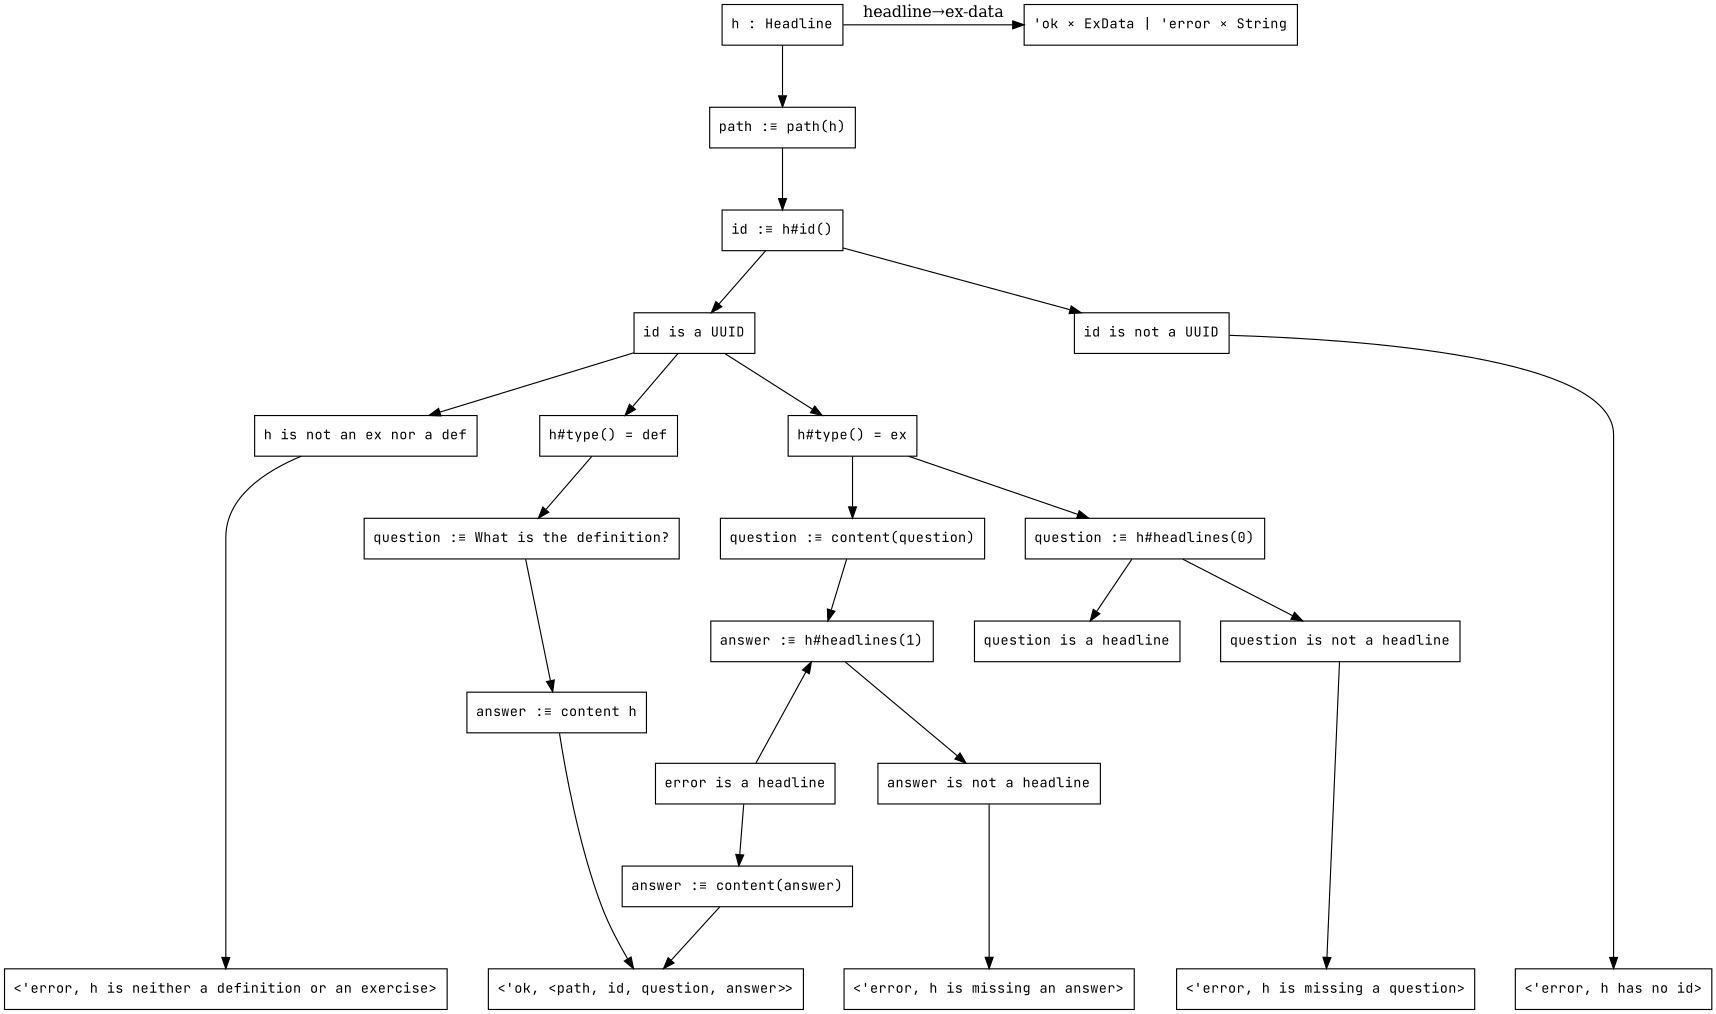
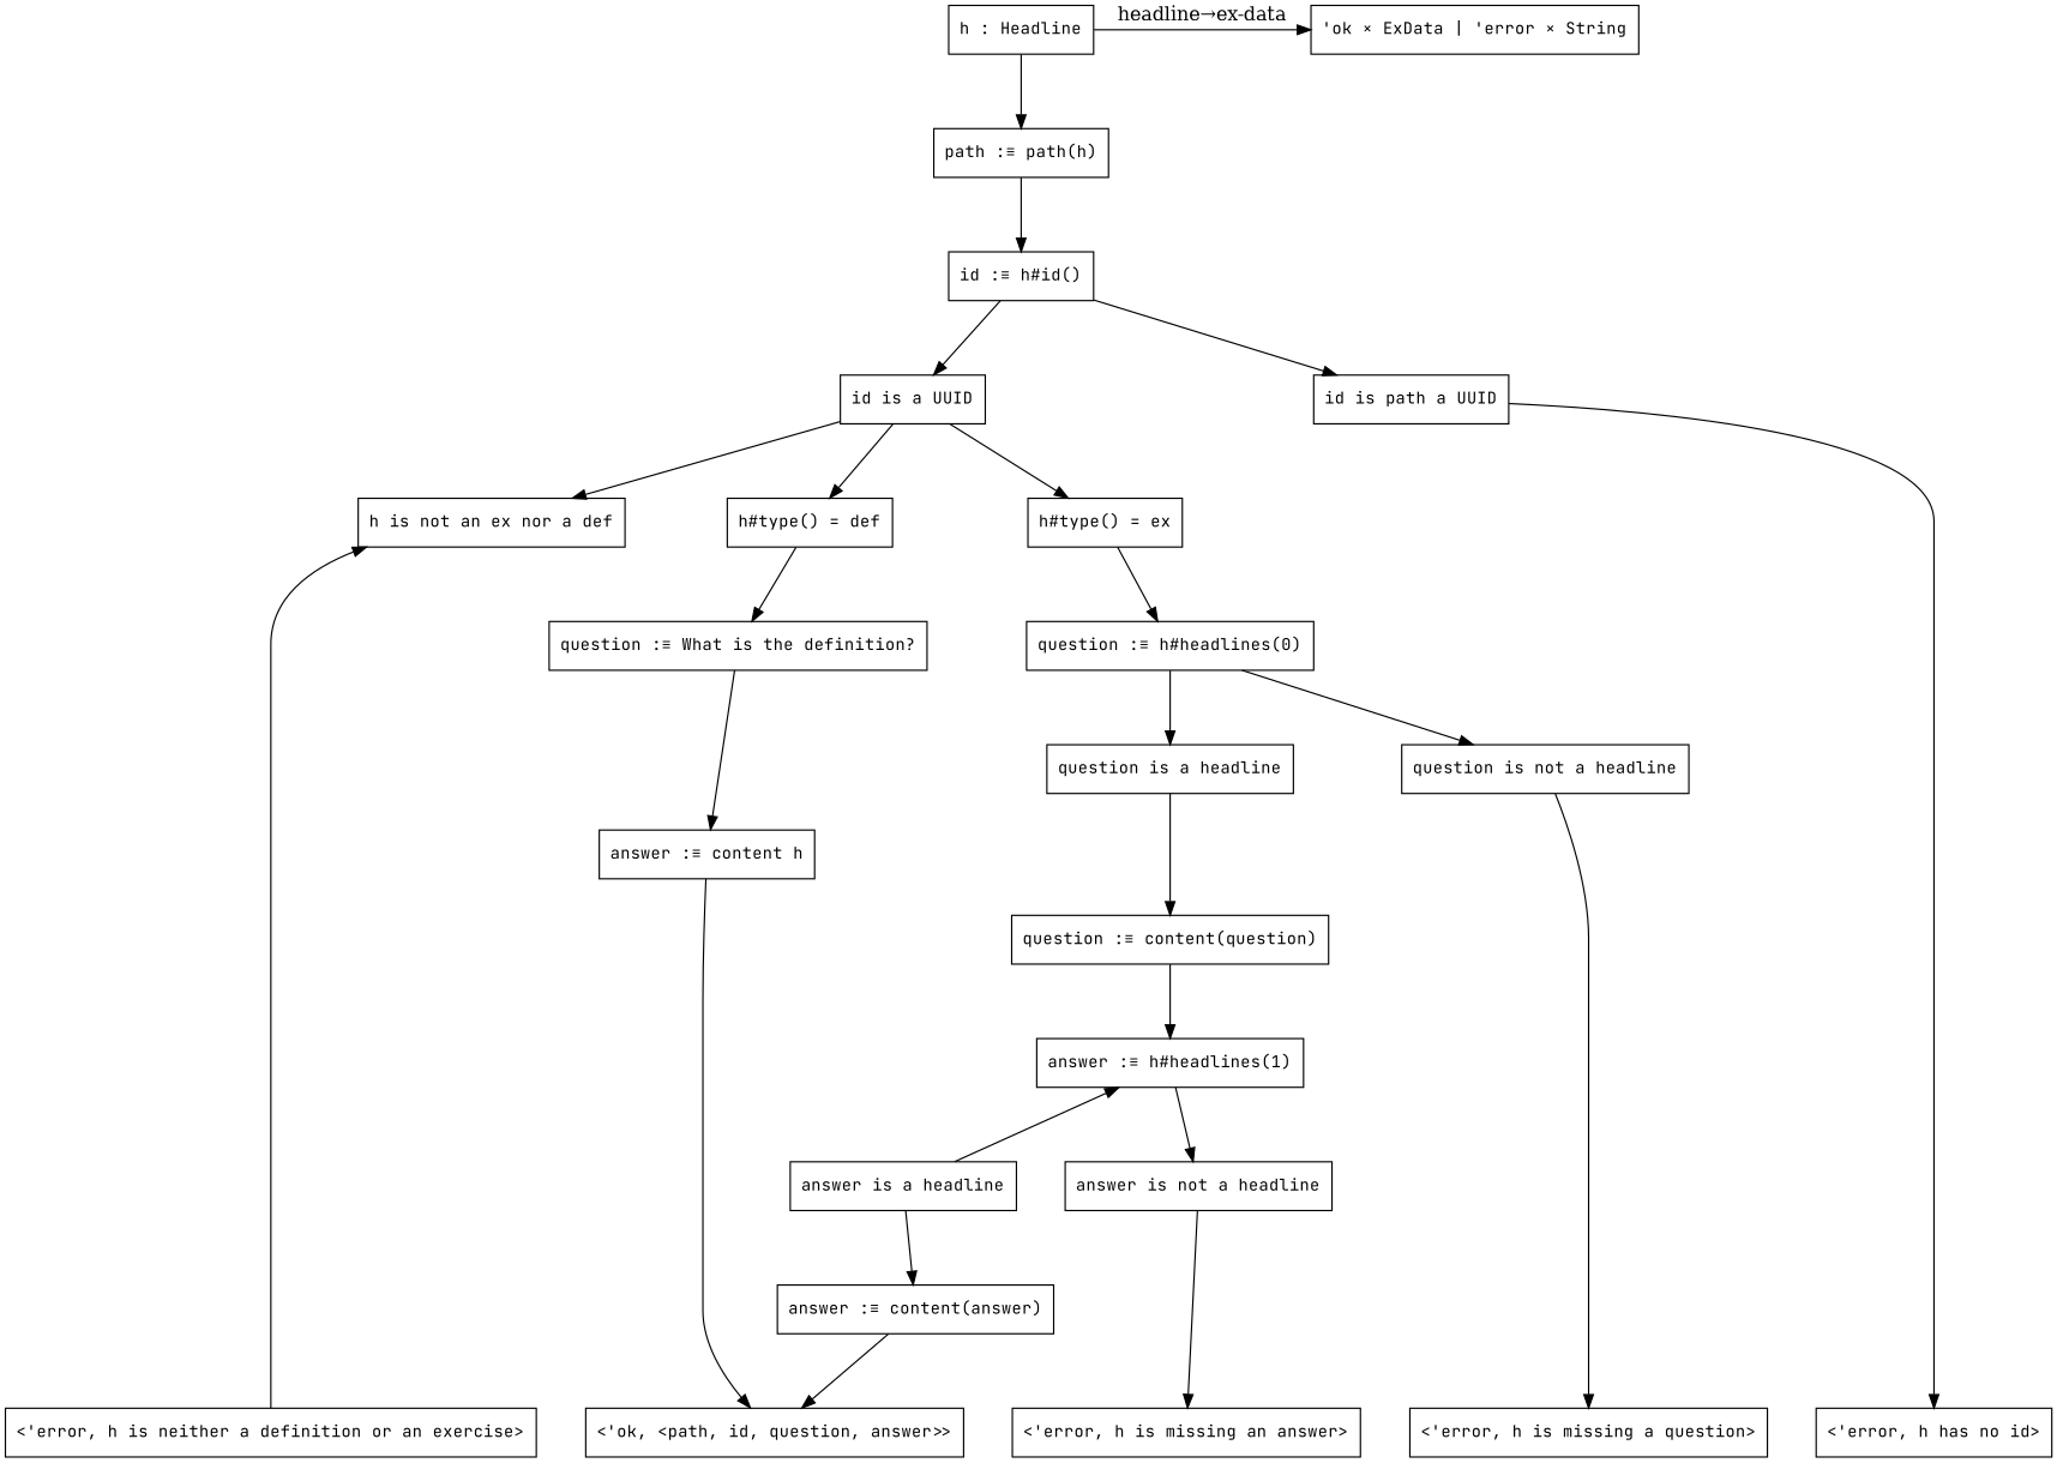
  digraph {
    nodesep=0.5
    ranksep=0.75
    node [fontname="JetBrains Mono" fontsize=12 shape=rect]
    "h : Headline"
    "'ok × ExData | 'error × String"
    "id is a UUID"
-   "id is not a UUID"
+   "id is not a UUID" [label="id is path a UUID"]
    "h#type() = ex"
    "h#type() = def"
    "h is not an ex nor a def"
    "question is a headline"
    "question is not a headline"
-   "answer is a headline" [label="error is a headline"]
+   "answer is a headline"
    "answer is not a headline"
    n12 [label="<'ok, <path, id, question, answer>>"]
    n13 [label="<'error, h has no id>"]
    n14 [label="<'error, h is neither a definition or an exercise>"]
    n15 [label="<'error, h is missing a question>"]
    n16 [label="<'error, h is missing an answer>"]
    "path :≡ path(h)"
    "question :≡ h#headlines(0)"
    "question :≡ What is the definition?"
    "question :≡ content(question)"
    "answer :≡ h#headlines(1)"
    "answer :≡ content(answer)"
    "id :≡ h#id()"
    "answer :≡ content h"
    subgraph sub_1 {
      rank=same
      "h : Headline"
      "'ok × ExData | 'error × String"
    }
    subgraph sub_2 {
      rank=same
      "id is a UUID"
      "id is not a UUID"
    }
    subgraph sub_3 {
      rank=same
      "h#type() = ex"
      "h#type() = def"
      "h is not an ex nor a def"
    }
    subgraph sub_4 {
      rank=same
      "question is a headline"
      "question is not a headline"
    }
    subgraph sub_5 {
      rank=same
      "answer is a headline"
      "answer is not a headline"
    }
    subgraph sub_6 {
      rank=same
      n12
      n13
      n14
      n15
      n16
    }
    "h : Headline" -> "'ok × ExData | 'error × String" [label="headline→ex-data"]
    "h : Headline" -> "path :≡ path(h)"
    "id is a UUID" -> "h#type() = ex"
    "id is a UUID" -> "h#type() = def"
    "id is a UUID" -> "h is not an ex nor a def"
    "id is not a UUID" -> n13
    "h#type() = ex" -> "question :≡ h#headlines(0)"
    "h#type() = def" -> "question :≡ What is the definition?"
-   "h is not an ex nor a def" -> n14
-   "h#type() = ex" -> "question :≡ content(question)"
+   n14 -> "h is not an ex nor a def"
+   "question is a headline" -> "question :≡ content(question)"
    "question is not a headline" -> n15
    "answer is a headline" -> "answer :≡ h#headlines(1)"
    "answer is a headline" -> "answer :≡ content(answer)"
    "answer is not a headline" -> n16
    "path :≡ path(h)" -> "id :≡ h#id()"
    "question :≡ h#headlines(0)" -> "question is a headline"
    "question :≡ h#headlines(0)" -> "question is not a headline"
    "question :≡ What is the definition?" -> "answer :≡ content h"
    "question :≡ content(question)" -> "answer :≡ h#headlines(1)"
    "answer :≡ h#headlines(1)" -> "answer is not a headline"
    "answer :≡ content(answer)" -> n12
    "id :≡ h#id()" -> "id is a UUID"
    "id :≡ h#id()" -> "id is not a UUID"
    "answer :≡ content h" -> n12
  }
